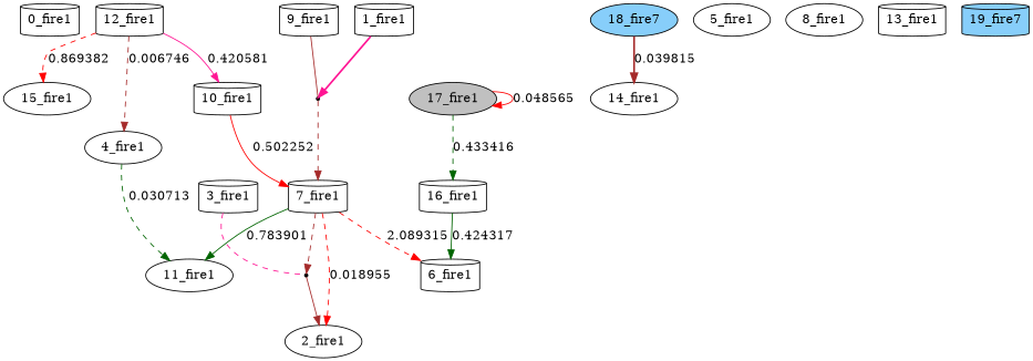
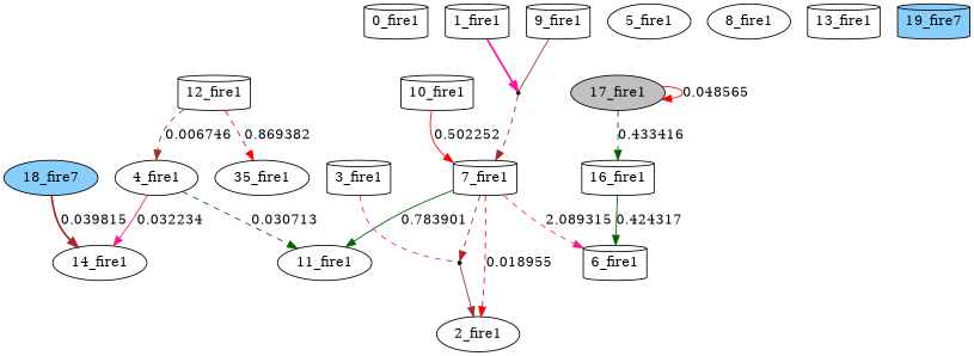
  digraph {
    node [shape=cylinder]
    edge [color=brown style=dashed]
    n1 [label="0_fire1"]
    n2 [label="1_fire1"]
    20 [shape=point]
    n4 [label="7_fire1"]
    n5 [label="2_fire1" shape=ellipse]
    n6 [label="3_fire1"]
    21 [shape=point]
    n8 [label="4_fire1" shape=ellipse]
    n9 [label="11_fire1" shape=ellipse]
    n10 [label="14_fire1" shape=ellipse]
    n11 [label="5_fire1" shape=ellipse]
    n12 [label="6_fire1"]
    n13 [label="8_fire1" shape=ellipse]
    n14 [label="9_fire1"]
    n15 [label="10_fire1"]
    n16 [label="12_fire1"]
-   n17 [label="15_fire1" shape=ellipse]
+   n17 [label="35_fire1" shape=ellipse]
    n18 [label="13_fire1"]
    n19 [label="16_fire1"]
    n20 [fillcolor=gray label="17_fire1" shape=ellipse style=filled]
    n21 [fillcolor=lightskyblue label="18_fire7" shape=ellipse style=filled]
    n22 [fillcolor=lightskyblue label="19_fire7" style=filled]
    n2 -> 20 [color=deeppink style=bold]
    20 -> n4
    n4 -> n5 [color=red label=0.018955]
    n4 -> 21
    n4 -> n9 [color=darkgreen label=0.783901 style=solid]
-   n4 -> n12 [color=red label=2.089315]
+   n4 -> n12 [color=deeppink label=2.089315]
    n6 -> 21 [color=deeppink dir=none]
    21 -> n5 [style=solid]
    n8 -> n9 [color=darkgreen label=0.030713]
+   n8 -> n10 [color=deeppink label=0.032234 style=solid]
    n14 -> 20 [dir=none style=solid]
    n15 -> n4 [color=red label=0.502252 style=solid]
    n16 -> n8 [label=0.006746]
-   n16 -> n15 [color=deeppink label=0.420581 style=solid]
    n16 -> n17 [color=red label=0.869382]
    n19 -> n12 [color=darkgreen label=0.424317 style=solid]
    n20 -> n19 [color=darkgreen label=0.433416]
    n20 -> n20 [color=red label=0.048565 style=solid]
    n21 -> n10 [label=0.039815 style=bold]
  }
